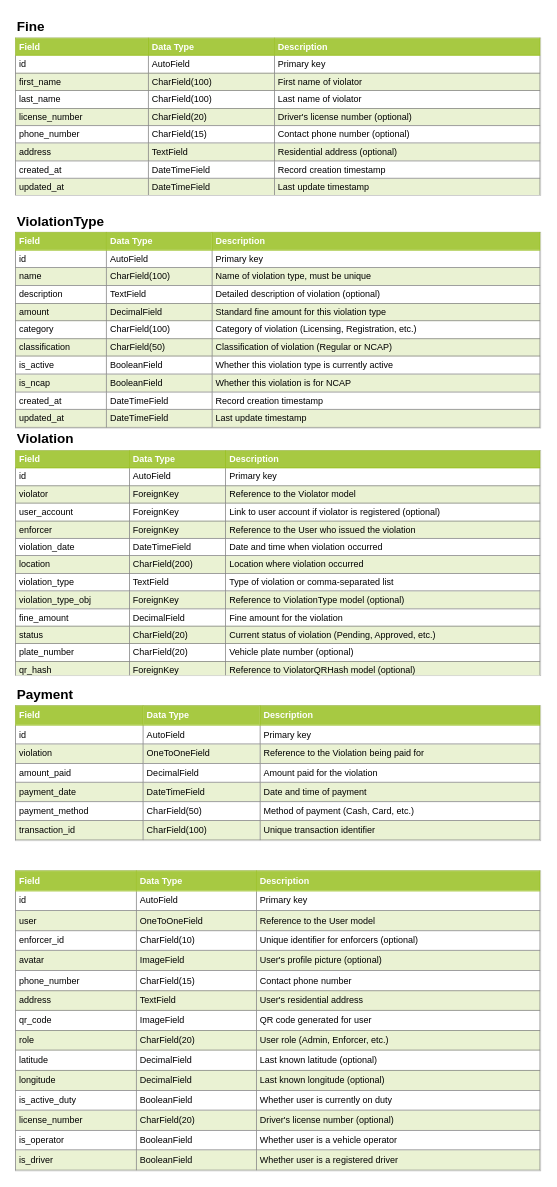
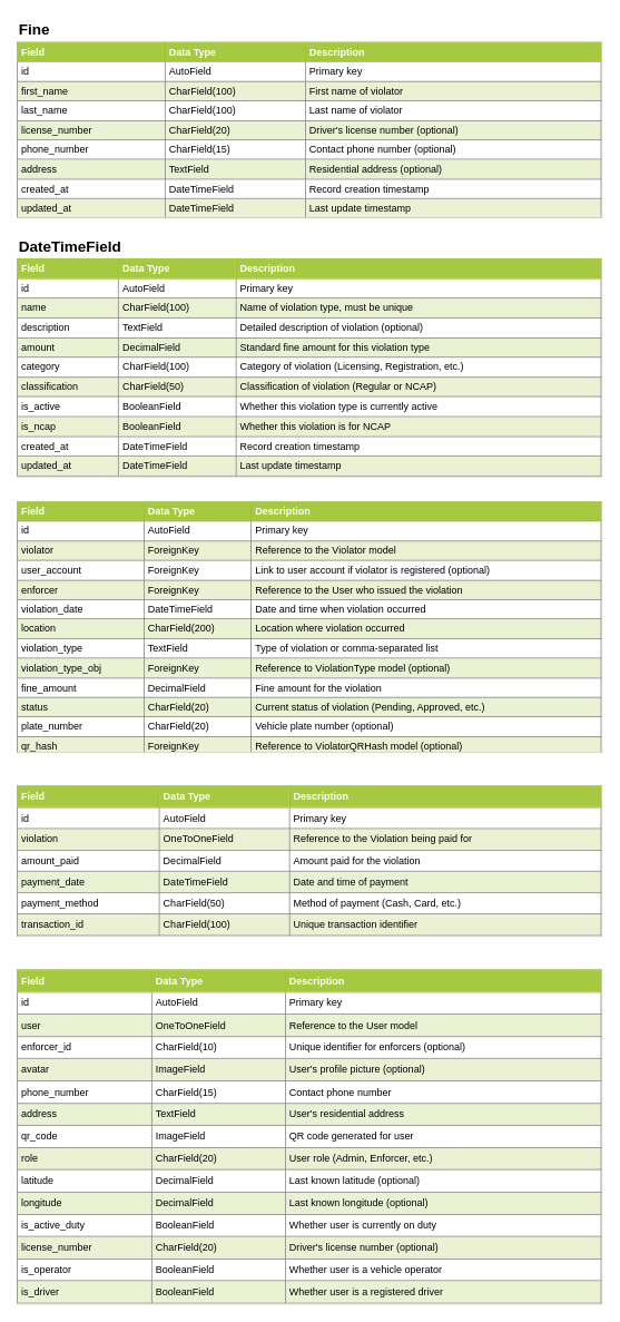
  <mxCell id="0" />
  <mxCell id="1" parent="0" />
  <mxCell id="2" value="&lt;h2&gt;Fine&lt;/h2&gt;" style="text;html=1;strokeColor=none;fillColor=none;align=left;verticalAlign=middle;whiteSpace=wrap;rounded=0;fontStyle=1" parent="1" vertex="1"><mxGeometry x="20" y="20" width="200" height="30" as="geometry" /></mxCell>
  <mxCell id="3" value="&lt;table border=&quot;1&quot; width=&quot;100%&quot; cellpadding=&quot;4&quot; style=&quot;width: 100%; height: 100%; border-collapse: collapse;&quot;&gt;&lt;tr style=&quot;background-color: #A7C942; color: #ffffff; border: 1px solid #98bf21;&quot;&gt;&lt;th align=&quot;left&quot;&gt;Field&lt;/th&gt;&lt;th align=&quot;left&quot;&gt;Data Type&lt;/th&gt;&lt;th align=&quot;left&quot;&gt;Description&lt;/th&gt;&lt;/tr&gt;&lt;tr&gt;&lt;td&gt;id&lt;/td&gt;&lt;td&gt;AutoField&lt;/td&gt;&lt;td&gt;Primary key&lt;/td&gt;&lt;/tr&gt;&lt;tr style=&quot;background-color: #EAF2D3;&quot;&gt;&lt;td&gt;first_name&lt;/td&gt;&lt;td&gt;CharField(100)&lt;/td&gt;&lt;td&gt;First name of violator&lt;/td&gt;&lt;/tr&gt;&lt;tr&gt;&lt;td&gt;last_name&lt;/td&gt;&lt;td&gt;CharField(100)&lt;/td&gt;&lt;td&gt;Last name of violator&lt;/td&gt;&lt;/tr&gt;&lt;tr style=&quot;background-color: #EAF2D3;&quot;&gt;&lt;td&gt;license_number&lt;/td&gt;&lt;td&gt;CharField(20)&lt;/td&gt;&lt;td&gt;Driver's license number (optional)&lt;/td&gt;&lt;/tr&gt;&lt;tr&gt;&lt;td&gt;phone_number&lt;/td&gt;&lt;td&gt;CharField(15)&lt;/td&gt;&lt;td&gt;Contact phone number (optional)&lt;/td&gt;&lt;/tr&gt;&lt;tr style=&quot;background-color: #EAF2D3;&quot;&gt;&lt;td&gt;address&lt;/td&gt;&lt;td&gt;TextField&lt;/td&gt;&lt;td&gt;Residential address (optional)&lt;/td&gt;&lt;/tr&gt;&lt;tr&gt;&lt;td&gt;created_at&lt;/td&gt;&lt;td&gt;DateTimeField&lt;/td&gt;&lt;td&gt;Record creation timestamp&lt;/td&gt;&lt;/tr&gt;&lt;tr style=&quot;background-color: #EAF2D3;&quot;&gt;&lt;td&gt;updated_at&lt;/td&gt;&lt;td&gt;DateTimeField&lt;/td&gt;&lt;td&gt;Last update timestamp&lt;/td&gt;&lt;/tr&gt;&lt;/table&gt;" style="text;html=1;strokeColor=#c0c0c0;fillColor=#ffffff;overflow=fill;rounded=0;" parent="1" vertex="1"><mxGeometry x="20" y="50" width="700" height="210" as="geometry" /></mxCell>
- <mxCell id="4" value="&lt;h2&gt;ViolationType&lt;/h2&gt;" style="text;html=1;strokeColor=none;fillColor=none;align=left;verticalAlign=middle;whiteSpace=wrap;rounded=0;fontStyle=1" parent="1" vertex="1"><mxGeometry x="20" y="280" width="200" height="30" as="geometry" /></mxCell>
+ <mxCell id="4" value="&lt;h2&gt;DateTimeField&lt;/h2&gt;" style="text;html=1;strokeColor=none;fillColor=none;align=left;verticalAlign=middle;whiteSpace=wrap;rounded=0;fontStyle=1" parent="1" vertex="1"><mxGeometry x="20" y="280" width="200" height="30" as="geometry" /></mxCell>
  <mxCell id="5" value="&lt;table border=&quot;1&quot; width=&quot;100%&quot; cellpadding=&quot;4&quot; style=&quot;width: 100%; height: 100%; border-collapse: collapse;&quot;&gt;&lt;tr style=&quot;background-color: #A7C942; color: #ffffff; border: 1px solid #98bf21;&quot;&gt;&lt;th align=&quot;left&quot;&gt;Field&lt;/th&gt;&lt;th align=&quot;left&quot;&gt;Data Type&lt;/th&gt;&lt;th align=&quot;left&quot;&gt;Description&lt;/th&gt;&lt;/tr&gt;&lt;tr&gt;&lt;td&gt;id&lt;/td&gt;&lt;td&gt;AutoField&lt;/td&gt;&lt;td&gt;Primary key&lt;/td&gt;&lt;/tr&gt;&lt;tr style=&quot;background-color: #EAF2D3;&quot;&gt;&lt;td&gt;name&lt;/td&gt;&lt;td&gt;CharField(100)&lt;/td&gt;&lt;td&gt;Name of violation type, must be unique&lt;/td&gt;&lt;/tr&gt;&lt;tr&gt;&lt;td&gt;description&lt;/td&gt;&lt;td&gt;TextField&lt;/td&gt;&lt;td&gt;Detailed description of violation (optional)&lt;/td&gt;&lt;/tr&gt;&lt;tr style=&quot;background-color: #EAF2D3;&quot;&gt;&lt;td&gt;amount&lt;/td&gt;&lt;td&gt;DecimalField&lt;/td&gt;&lt;td&gt;Standard fine amount for this violation type&lt;/td&gt;&lt;/tr&gt;&lt;tr&gt;&lt;td&gt;category&lt;/td&gt;&lt;td&gt;CharField(100)&lt;/td&gt;&lt;td&gt;Category of violation (Licensing, Registration, etc.)&lt;/td&gt;&lt;/tr&gt;&lt;tr style=&quot;background-color: #EAF2D3;&quot;&gt;&lt;td&gt;classification&lt;/td&gt;&lt;td&gt;CharField(50)&lt;/td&gt;&lt;td&gt;Classification of violation (Regular or NCAP)&lt;/td&gt;&lt;/tr&gt;&lt;tr&gt;&lt;td&gt;is_active&lt;/td&gt;&lt;td&gt;BooleanField&lt;/td&gt;&lt;td&gt;Whether this violation type is currently active&lt;/td&gt;&lt;/tr&gt;&lt;tr style=&quot;background-color: #EAF2D3;&quot;&gt;&lt;td&gt;is_ncap&lt;/td&gt;&lt;td&gt;BooleanField&lt;/td&gt;&lt;td&gt;Whether this violation is for NCAP&lt;/td&gt;&lt;/tr&gt;&lt;tr&gt;&lt;td&gt;created_at&lt;/td&gt;&lt;td&gt;DateTimeField&lt;/td&gt;&lt;td&gt;Record creation timestamp&lt;/td&gt;&lt;/tr&gt;&lt;tr style=&quot;background-color: #EAF2D3;&quot;&gt;&lt;td&gt;updated_at&lt;/td&gt;&lt;td&gt;DateTimeField&lt;/td&gt;&lt;td&gt;Last update timestamp&lt;/td&gt;&lt;/tr&gt;&lt;/table&gt;" style="text;html=1;strokeColor=#c0c0c0;fillColor=#ffffff;overflow=fill;rounded=0;" parent="1" vertex="1"><mxGeometry x="20" y="309" width="700" height="261" as="geometry" /></mxCell>
- <mxCell id="6" value="&lt;h2&gt;Violation&lt;/h2&gt;" style="text;html=1;strokeColor=none;fillColor=none;align=left;verticalAlign=middle;whiteSpace=wrap;rounded=0;fontStyle=1" parent="1" vertex="1"><mxGeometry x="20" y="570" width="200" height="30" as="geometry" /></mxCell>
  <mxCell id="7" value="&lt;table border=&quot;1&quot; width=&quot;100%&quot; cellpadding=&quot;4&quot; style=&quot;width: 100%; height: 100%; border-collapse: collapse;&quot;&gt;&lt;tr style=&quot;background-color: #A7C942; color: #ffffff; border: 1px solid #98bf21;&quot;&gt;&lt;th align=&quot;left&quot;&gt;Field&lt;/th&gt;&lt;th align=&quot;left&quot;&gt;Data Type&lt;/th&gt;&lt;th align=&quot;left&quot;&gt;Description&lt;/th&gt;&lt;/tr&gt;&lt;tr&gt;&lt;td&gt;id&lt;/td&gt;&lt;td&gt;AutoField&lt;/td&gt;&lt;td&gt;Primary key&lt;/td&gt;&lt;/tr&gt;&lt;tr style=&quot;background-color: #EAF2D3;&quot;&gt;&lt;td&gt;violator&lt;/td&gt;&lt;td&gt;ForeignKey&lt;/td&gt;&lt;td&gt;Reference to the Violator model&lt;/td&gt;&lt;/tr&gt;&lt;tr&gt;&lt;td&gt;user_account&lt;/td&gt;&lt;td&gt;ForeignKey&lt;/td&gt;&lt;td&gt;Link to user account if violator is registered (optional)&lt;/td&gt;&lt;/tr&gt;&lt;tr style=&quot;background-color: #EAF2D3;&quot;&gt;&lt;td&gt;enforcer&lt;/td&gt;&lt;td&gt;ForeignKey&lt;/td&gt;&lt;td&gt;Reference to the User who issued the violation&lt;/td&gt;&lt;/tr&gt;&lt;tr&gt;&lt;td&gt;violation_date&lt;/td&gt;&lt;td&gt;DateTimeField&lt;/td&gt;&lt;td&gt;Date and time when violation occurred&lt;/td&gt;&lt;/tr&gt;&lt;tr style=&quot;background-color: #EAF2D3;&quot;&gt;&lt;td&gt;location&lt;/td&gt;&lt;td&gt;CharField(200)&lt;/td&gt;&lt;td&gt;Location where violation occurred&lt;/td&gt;&lt;/tr&gt;&lt;tr&gt;&lt;td&gt;violation_type&lt;/td&gt;&lt;td&gt;TextField&lt;/td&gt;&lt;td&gt;Type of violation or comma-separated list&lt;/td&gt;&lt;/tr&gt;&lt;tr style=&quot;background-color: #EAF2D3;&quot;&gt;&lt;td&gt;violation_type_obj&lt;/td&gt;&lt;td&gt;ForeignKey&lt;/td&gt;&lt;td&gt;Reference to ViolationType model (optional)&lt;/td&gt;&lt;/tr&gt;&lt;tr&gt;&lt;td&gt;fine_amount&lt;/td&gt;&lt;td&gt;DecimalField&lt;/td&gt;&lt;td&gt;Fine amount for the violation&lt;/td&gt;&lt;/tr&gt;&lt;tr style=&quot;background-color: #EAF2D3;&quot;&gt;&lt;td&gt;status&lt;/td&gt;&lt;td&gt;CharField(20)&lt;/td&gt;&lt;td&gt;Current status of violation (Pending, Approved, etc.)&lt;/td&gt;&lt;/tr&gt;&lt;tr&gt;&lt;td&gt;plate_number&lt;/td&gt;&lt;td&gt;CharField(20)&lt;/td&gt;&lt;td&gt;Vehicle plate number (optional)&lt;/td&gt;&lt;/tr&gt;&lt;tr style=&quot;background-color: #EAF2D3;&quot;&gt;&lt;td&gt;qr_hash&lt;/td&gt;&lt;td&gt;ForeignKey&lt;/td&gt;&lt;td&gt;Reference to ViolatorQRHash model (optional)&lt;/td&gt;&lt;/tr&gt;&lt;/table&gt;" style="text;html=1;strokeColor=#c0c0c0;fillColor=#ffffff;overflow=fill;rounded=0;" parent="1" vertex="1"><mxGeometry x="20" y="600" width="700" height="300" as="geometry" /></mxCell>
- <mxCell id="8" value="&lt;h2&gt;Payment&lt;/h2&gt;" style="text;html=1;strokeColor=none;fillColor=none;align=left;verticalAlign=middle;whiteSpace=wrap;rounded=0;fontStyle=1" parent="1" vertex="1"><mxGeometry x="20" y="910" width="200" height="30" as="geometry" /></mxCell>
  <mxCell id="9" value="&lt;table border=&quot;1&quot; width=&quot;100%&quot; cellpadding=&quot;4&quot; style=&quot;width: 100%; height: 100%; border-collapse: collapse;&quot;&gt;&lt;tr style=&quot;background-color: #A7C942; color: #ffffff; border: 1px solid #98bf21;&quot;&gt;&lt;th align=&quot;left&quot;&gt;Field&lt;/th&gt;&lt;th align=&quot;left&quot;&gt;Data Type&lt;/th&gt;&lt;th align=&quot;left&quot;&gt;Description&lt;/th&gt;&lt;/tr&gt;&lt;tr&gt;&lt;td&gt;id&lt;/td&gt;&lt;td&gt;AutoField&lt;/td&gt;&lt;td&gt;Primary key&lt;/td&gt;&lt;/tr&gt;&lt;tr style=&quot;background-color: #EAF2D3;&quot;&gt;&lt;td&gt;violation&lt;/td&gt;&lt;td&gt;OneToOneField&lt;/td&gt;&lt;td&gt;Reference to the Violation being paid for&lt;/td&gt;&lt;/tr&gt;&lt;tr&gt;&lt;td&gt;amount_paid&lt;/td&gt;&lt;td&gt;DecimalField&lt;/td&gt;&lt;td&gt;Amount paid for the violation&lt;/td&gt;&lt;/tr&gt;&lt;tr style=&quot;background-color: #EAF2D3;&quot;&gt;&lt;td&gt;payment_date&lt;/td&gt;&lt;td&gt;DateTimeField&lt;/td&gt;&lt;td&gt;Date and time of payment&lt;/td&gt;&lt;/tr&gt;&lt;tr&gt;&lt;td&gt;payment_method&lt;/td&gt;&lt;td&gt;CharField(50)&lt;/td&gt;&lt;td&gt;Method of payment (Cash, Card, etc.)&lt;/td&gt;&lt;/tr&gt;&lt;tr style=&quot;background-color: #EAF2D3;&quot;&gt;&lt;td&gt;transaction_id&lt;/td&gt;&lt;td&gt;CharField(100)&lt;/td&gt;&lt;td&gt;Unique transaction identifier&lt;/td&gt;&lt;/tr&gt;&lt;/table&gt;" style="text;html=1;strokeColor=#c0c0c0;fillColor=#ffffff;overflow=fill;rounded=0;" parent="1" vertex="1"><mxGeometry x="20" y="940" width="700" height="180" as="geometry" /></mxCell>
  <mxCell id="10" value="&lt;table border=&quot;1&quot; width=&quot;100%&quot; cellpadding=&quot;4&quot; style=&quot;width: 100%; height: 100%; border-collapse: collapse;&quot;&gt;&lt;tr style=&quot;background-color: #A7C942; color: #ffffff; border: 1px solid #98bf21;&quot;&gt;&lt;th align=&quot;left&quot;&gt;Field&lt;/th&gt;&lt;th align=&quot;left&quot;&gt;Data Type&lt;/th&gt;&lt;th align=&quot;left&quot;&gt;Description&lt;/th&gt;&lt;/tr&gt;&lt;tr&gt;&lt;td&gt;id&lt;/td&gt;&lt;td&gt;AutoField&lt;/td&gt;&lt;td&gt;Primary key&lt;/td&gt;&lt;/tr&gt;&lt;tr style=&quot;background-color: #EAF2D3;&quot;&gt;&lt;td&gt;user&lt;/td&gt;&lt;td&gt;OneToOneField&lt;/td&gt;&lt;td&gt;Reference to the User model&lt;/td&gt;&lt;/tr&gt;&lt;tr&gt;&lt;td&gt;enforcer_id&lt;/td&gt;&lt;td&gt;CharField(10)&lt;/td&gt;&lt;td&gt;Unique identifier for enforcers (optional)&lt;/td&gt;&lt;/tr&gt;&lt;tr style=&quot;background-color: #EAF2D3;&quot;&gt;&lt;td&gt;avatar&lt;/td&gt;&lt;td&gt;ImageField&lt;/td&gt;&lt;td&gt;User's profile picture (optional)&lt;/td&gt;&lt;/tr&gt;&lt;tr&gt;&lt;td&gt;phone_number&lt;/td&gt;&lt;td&gt;CharField(15)&lt;/td&gt;&lt;td&gt;Contact phone number&lt;/td&gt;&lt;/tr&gt;&lt;tr style=&quot;background-color: #EAF2D3;&quot;&gt;&lt;td&gt;address&lt;/td&gt;&lt;td&gt;TextField&lt;/td&gt;&lt;td&gt;User's residential address&lt;/td&gt;&lt;/tr&gt;&lt;tr&gt;&lt;td&gt;qr_code&lt;/td&gt;&lt;td&gt;ImageField&lt;/td&gt;&lt;td&gt;QR code generated for user&lt;/td&gt;&lt;/tr&gt;&lt;tr style=&quot;background-color: #EAF2D3;&quot;&gt;&lt;td&gt;role&lt;/td&gt;&lt;td&gt;CharField(20)&lt;/td&gt;&lt;td&gt;User role (Admin, Enforcer, etc.)&lt;/td&gt;&lt;/tr&gt;&lt;tr&gt;&lt;td&gt;latitude&lt;/td&gt;&lt;td&gt;DecimalField&lt;/td&gt;&lt;td&gt;Last known latitude (optional)&lt;/td&gt;&lt;/tr&gt;&lt;tr style=&quot;background-color: #EAF2D3;&quot;&gt;&lt;td&gt;longitude&lt;/td&gt;&lt;td&gt;DecimalField&lt;/td&gt;&lt;td&gt;Last known longitude (optional)&lt;/td&gt;&lt;/tr&gt;&lt;tr&gt;&lt;td&gt;is_active_duty&lt;/td&gt;&lt;td&gt;BooleanField&lt;/td&gt;&lt;td&gt;Whether user is currently on duty&lt;/td&gt;&lt;/tr&gt;&lt;tr style=&quot;background-color: #EAF2D3;&quot;&gt;&lt;td&gt;license_number&lt;/td&gt;&lt;td&gt;CharField(20)&lt;/td&gt;&lt;td&gt;Driver's license number (optional)&lt;/td&gt;&lt;/tr&gt;&lt;tr&gt;&lt;td&gt;is_operator&lt;/td&gt;&lt;td&gt;BooleanField&lt;/td&gt;&lt;td&gt;Whether user is a vehicle operator&lt;/td&gt;&lt;/tr&gt;&lt;tr style=&quot;background-color: #EAF2D3;&quot;&gt;&lt;td&gt;is_driver&lt;/td&gt;&lt;td&gt;BooleanField&lt;/td&gt;&lt;td&gt;Whether user is a registered driver&lt;/td&gt;&lt;/tr&gt;&lt;/table&gt;" style="text;html=1;strokeColor=#c0c0c0;fillColor=#ffffff;overflow=fill;rounded=0;" parent="1" vertex="1"><mxGeometry x="20" y="1160" width="700" height="400" as="geometry" /></mxCell>
